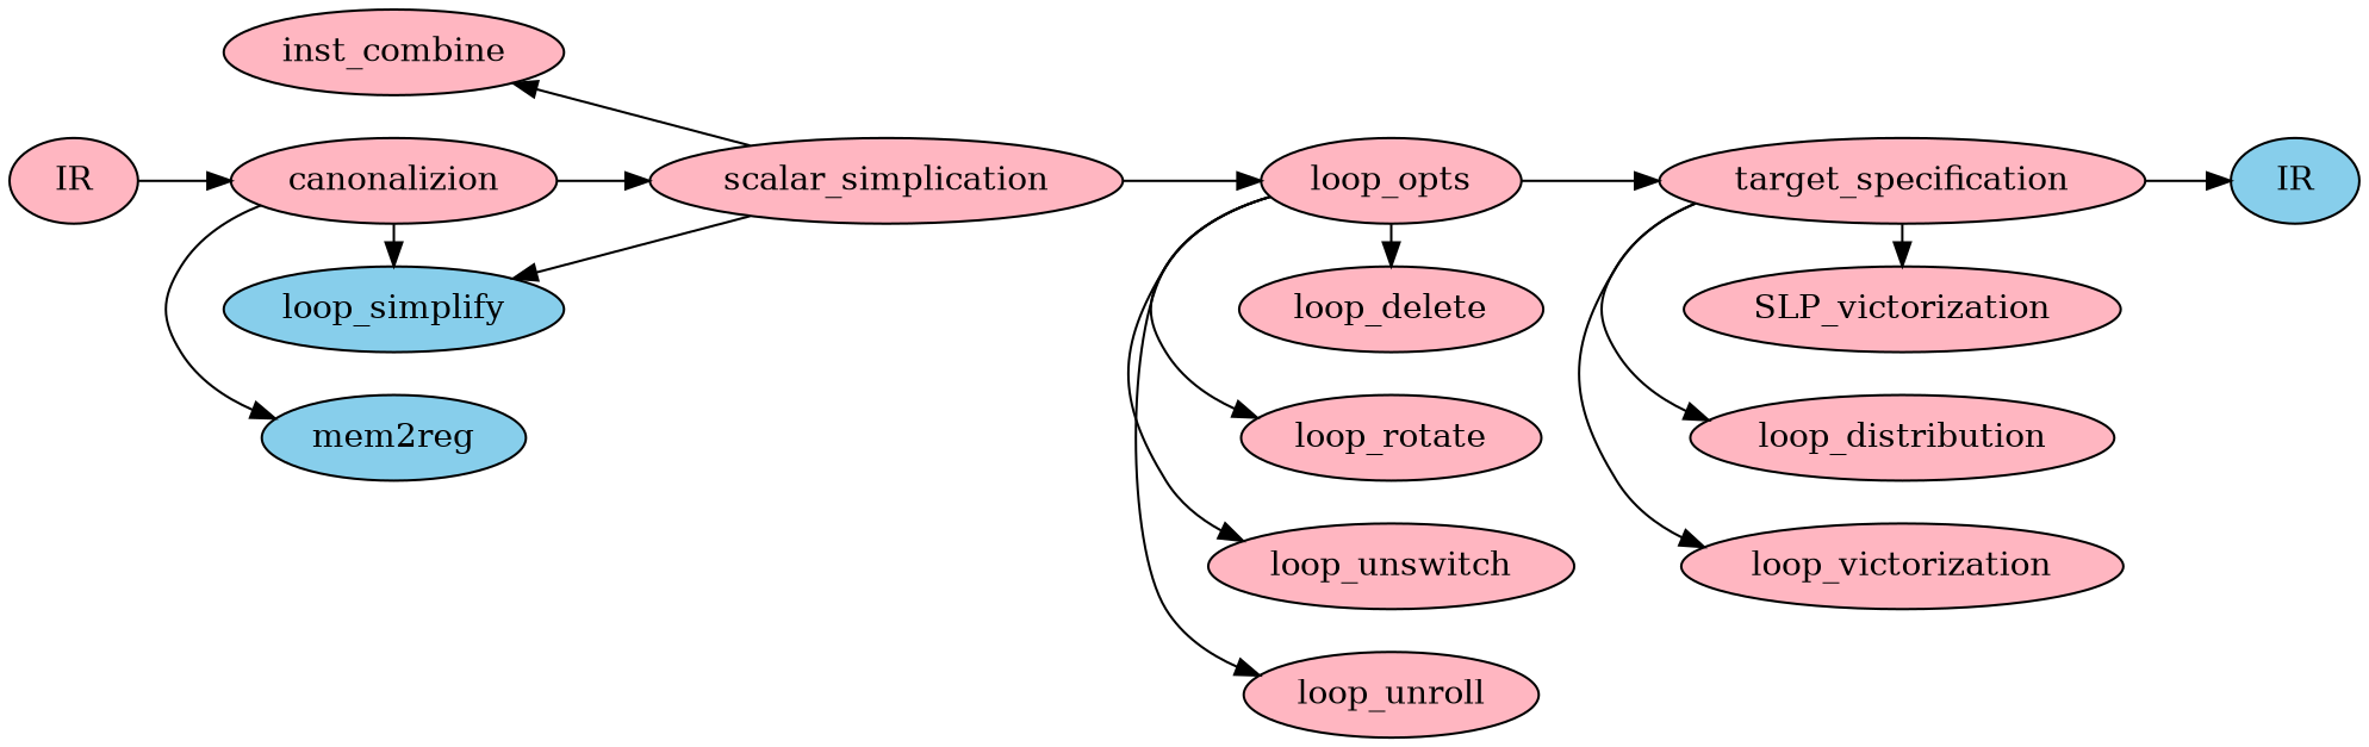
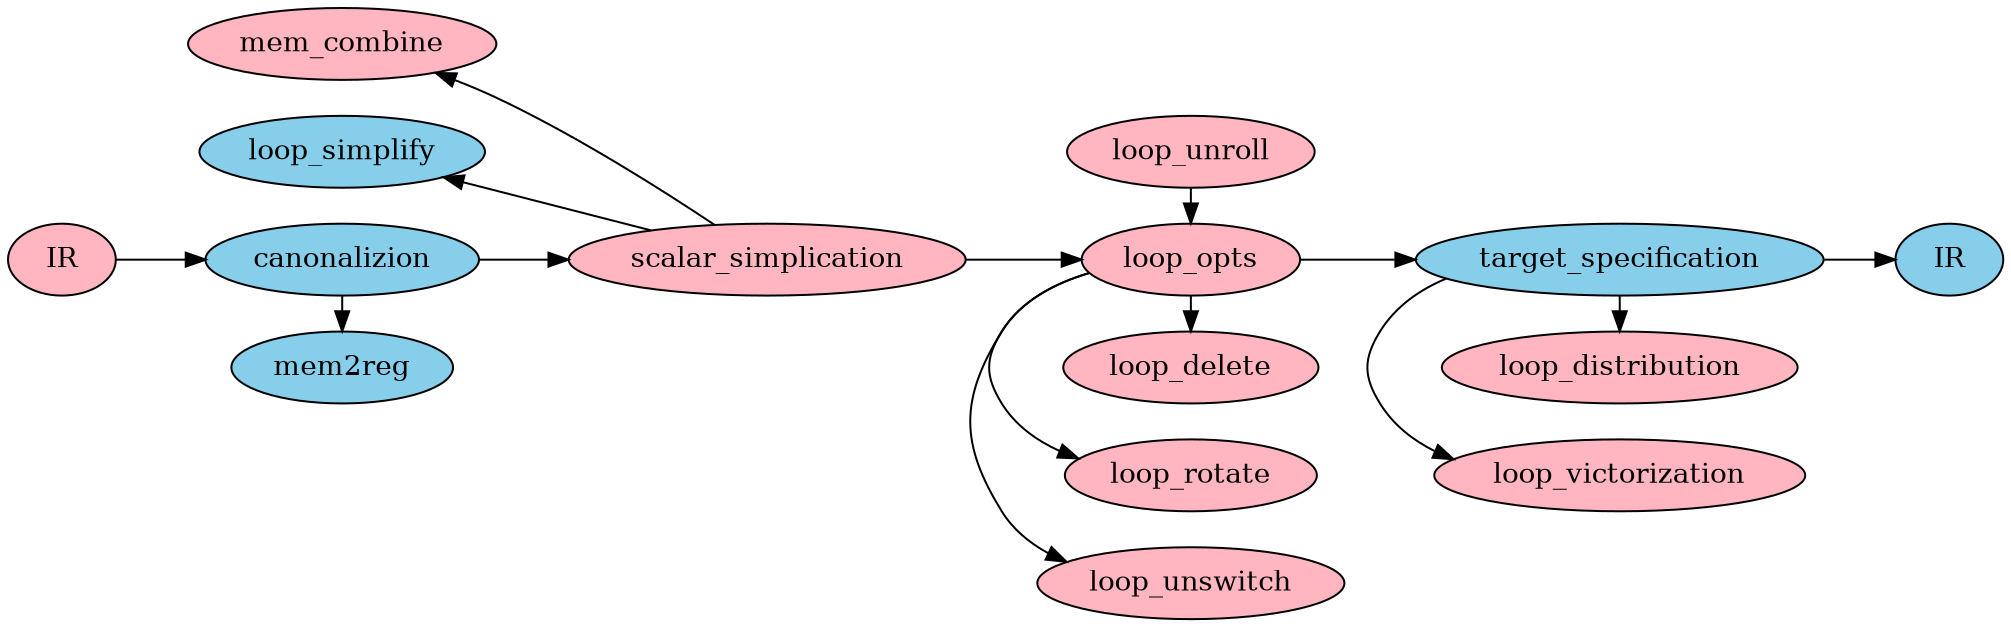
  digraph {
    rankdir=LR
    node [fillcolor=lightpink style=filled]
-   canonalizion
+   canonalizion [fillcolor=skyblue]
    mem2reg [fillcolor=skyblue]
-   inst_combine
+   inst_combine [label=mem_combine]
    n4 [fillcolor=skyblue label=loop_simplify]
    loop_opts
    loop_unroll
    loop_unswitch
    loop_rotate
    loop_delete
-   target_specification
+   target_specification [fillcolor=skyblue]
    n11 [label=loop_victorization]
    loop_distribution
-   SLP_victorization
    scalar_simplication
    n15 [fillcolor=skyblue label=IR]
    n16 [label=IR]
    subgraph sub_1 {
      rank=same
      canonalizion
      mem2reg
      inst_combine
      n4
    }
    subgraph sub_2 {
      rank=same
      loop_opts
      loop_unroll
      loop_unswitch
      loop_rotate
      loop_delete
    }
    subgraph sub_3 {
      rank=same
      target_specification
      n11
      loop_distribution
-     SLP_victorization
    }
    canonalizion -> mem2reg
-   canonalizion -> n4
    canonalizion -> scalar_simplication [weight=8]
-   loop_opts -> loop_unroll
+   loop_unroll -> loop_opts
    loop_opts -> loop_unswitch
    loop_opts -> loop_rotate
    loop_opts -> loop_delete
    loop_opts -> target_specification [weight=8]
    target_specification -> n11
    target_specification -> loop_distribution
-   target_specification -> SLP_victorization
    target_specification -> n15 [weight=8]
    scalar_simplication -> inst_combine
    scalar_simplication -> n4
    scalar_simplication -> loop_opts [weight=8]
    n16 -> canonalizion [weight=8]
  }
